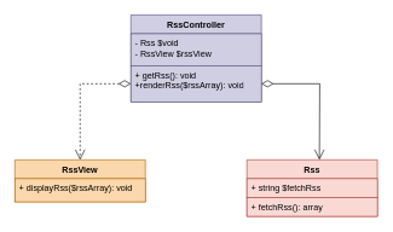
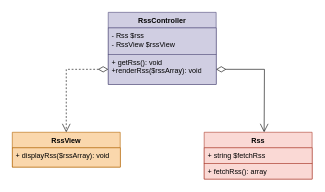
  <mxCell id="0" />
  <mxCell id="1" parent="0" />
  <mxCell id="2" value="RssController" style="swimlane;fontStyle=1;align=center;verticalAlign=top;childLayout=stackLayout;horizontal=1;startSize=26;horizontalStack=0;resizeParent=1;resizeParentMax=0;resizeLast=0;collapsible=1;marginBottom=0;whiteSpace=wrap;html=1;fillColor=#d0cee2;strokeColor=#56517e;" vertex="1" parent="1"><mxGeometry x="180" y="20" width="180" height="120" as="geometry" /></mxCell>
- <mxCell id="3" value="- Rss $void&lt;div&gt;- RssView $rssView&lt;/div&gt;" style="text;strokeColor=#56517e;fillColor=#d0cee2;align=left;verticalAlign=top;spacingLeft=4;spacingRight=4;overflow=hidden;rotatable=0;points=[[0,0.5],[1,0.5]];portConstraint=eastwest;whiteSpace=wrap;html=1;" vertex="1" parent="2"><mxGeometry y="26" width="180" height="44" as="geometry" /></mxCell>
+ <mxCell id="3" value="- Rss $rss&lt;div&gt;- RssView $rssView&lt;/div&gt;" style="text;strokeColor=#56517e;fillColor=#d0cee2;align=left;verticalAlign=top;spacingLeft=4;spacingRight=4;overflow=hidden;rotatable=0;points=[[0,0.5],[1,0.5]];portConstraint=eastwest;whiteSpace=wrap;html=1;" vertex="1" parent="2"><mxGeometry y="26" width="180" height="44" as="geometry" /></mxCell>
  <mxCell id="4" value="+ getRss(): void&lt;div&gt;+renderRss($rssArray): void&lt;/div&gt;" style="text;strokeColor=#56517e;fillColor=#d0cee2;align=left;verticalAlign=top;spacingLeft=4;spacingRight=4;overflow=hidden;rotatable=0;points=[[0,0.5],[1,0.5]];portConstraint=eastwest;whiteSpace=wrap;html=1;" vertex="1" parent="2"><mxGeometry y="70" width="180" height="50" as="geometry" /></mxCell>
  <mxCell id="5" value="Rss" style="swimlane;fontStyle=1;align=center;verticalAlign=top;childLayout=stackLayout;horizontal=1;startSize=26;horizontalStack=0;resizeParent=1;resizeParentMax=0;resizeLast=0;collapsible=1;marginBottom=0;whiteSpace=wrap;html=1;fillColor=#fad9d5;strokeColor=#ae4132;" vertex="1" parent="1"><mxGeometry x="340" y="220" width="180" height="78" as="geometry" /></mxCell>
  <mxCell id="6" value="+ string $fetchRss" style="text;strokeColor=#ae4132;fillColor=#fad9d5;align=left;verticalAlign=top;spacingLeft=4;spacingRight=4;overflow=hidden;rotatable=0;points=[[0,0.5],[1,0.5]];portConstraint=eastwest;whiteSpace=wrap;html=1;" vertex="1" parent="5"><mxGeometry y="26" width="180" height="26" as="geometry" /></mxCell>
  <mxCell id="7" value="+ fetchRss(): array" style="text;strokeColor=#ae4132;fillColor=#fad9d5;align=left;verticalAlign=top;spacingLeft=4;spacingRight=4;overflow=hidden;rotatable=0;points=[[0,0.5],[1,0.5]];portConstraint=eastwest;whiteSpace=wrap;html=1;" vertex="1" parent="5"><mxGeometry y="52" width="180" height="26" as="geometry" /></mxCell>
  <mxCell id="8" value="RssView" style="swimlane;fontStyle=1;align=center;verticalAlign=top;childLayout=stackLayout;horizontal=1;startSize=26;horizontalStack=0;resizeParent=1;resizeParentMax=0;resizeLast=0;collapsible=1;marginBottom=0;whiteSpace=wrap;html=1;fillColor=#fad7ac;strokeColor=#b46504;" vertex="1" parent="1"><mxGeometry x="20" y="220" width="180" height="58" as="geometry" /></mxCell>
  <mxCell id="9" value="+ displayRss($rssArray): void" style="text;strokeColor=#b46504;fillColor=#fad7ac;align=left;verticalAlign=top;spacingLeft=4;spacingRight=4;overflow=hidden;rotatable=0;points=[[0,0.5],[1,0.5]];portConstraint=eastwest;whiteSpace=wrap;html=1;" vertex="1" parent="8"><mxGeometry y="26" width="180" height="32" as="geometry" /></mxCell>
  <mxCell id="10" value="" style="endArrow=open;html=1;endSize=12;startArrow=diamondThin;startSize=14;startFill=0;edgeStyle=orthogonalEdgeStyle;align=left;verticalAlign=bottom;rounded=0;exitX=1;exitY=0.5;exitDx=0;exitDy=0;" edge="1" parent="1" source="4"><mxGeometry x="-1" y="3" relative="1" as="geometry"><mxPoint x="280" y="260" as="sourcePoint" /><mxPoint x="440" y="220" as="targetPoint" /></mxGeometry></mxCell>
  <mxCell id="11" value="" style="endArrow=open;html=1;endSize=12;startArrow=diamondThin;startSize=14;startFill=0;edgeStyle=orthogonalEdgeStyle;align=left;verticalAlign=bottom;rounded=0;exitX=0;exitY=0.5;exitDx=0;exitDy=0;entryX=0.5;entryY=0;entryDx=0;entryDy=0;dashed=1;" edge="1" parent="1" source="4" target="8"><mxGeometry x="-1" y="3" relative="1" as="geometry"><mxPoint x="90" y="130" as="sourcePoint" /><mxPoint x="-70" y="130" as="targetPoint" /></mxGeometry></mxCell>
